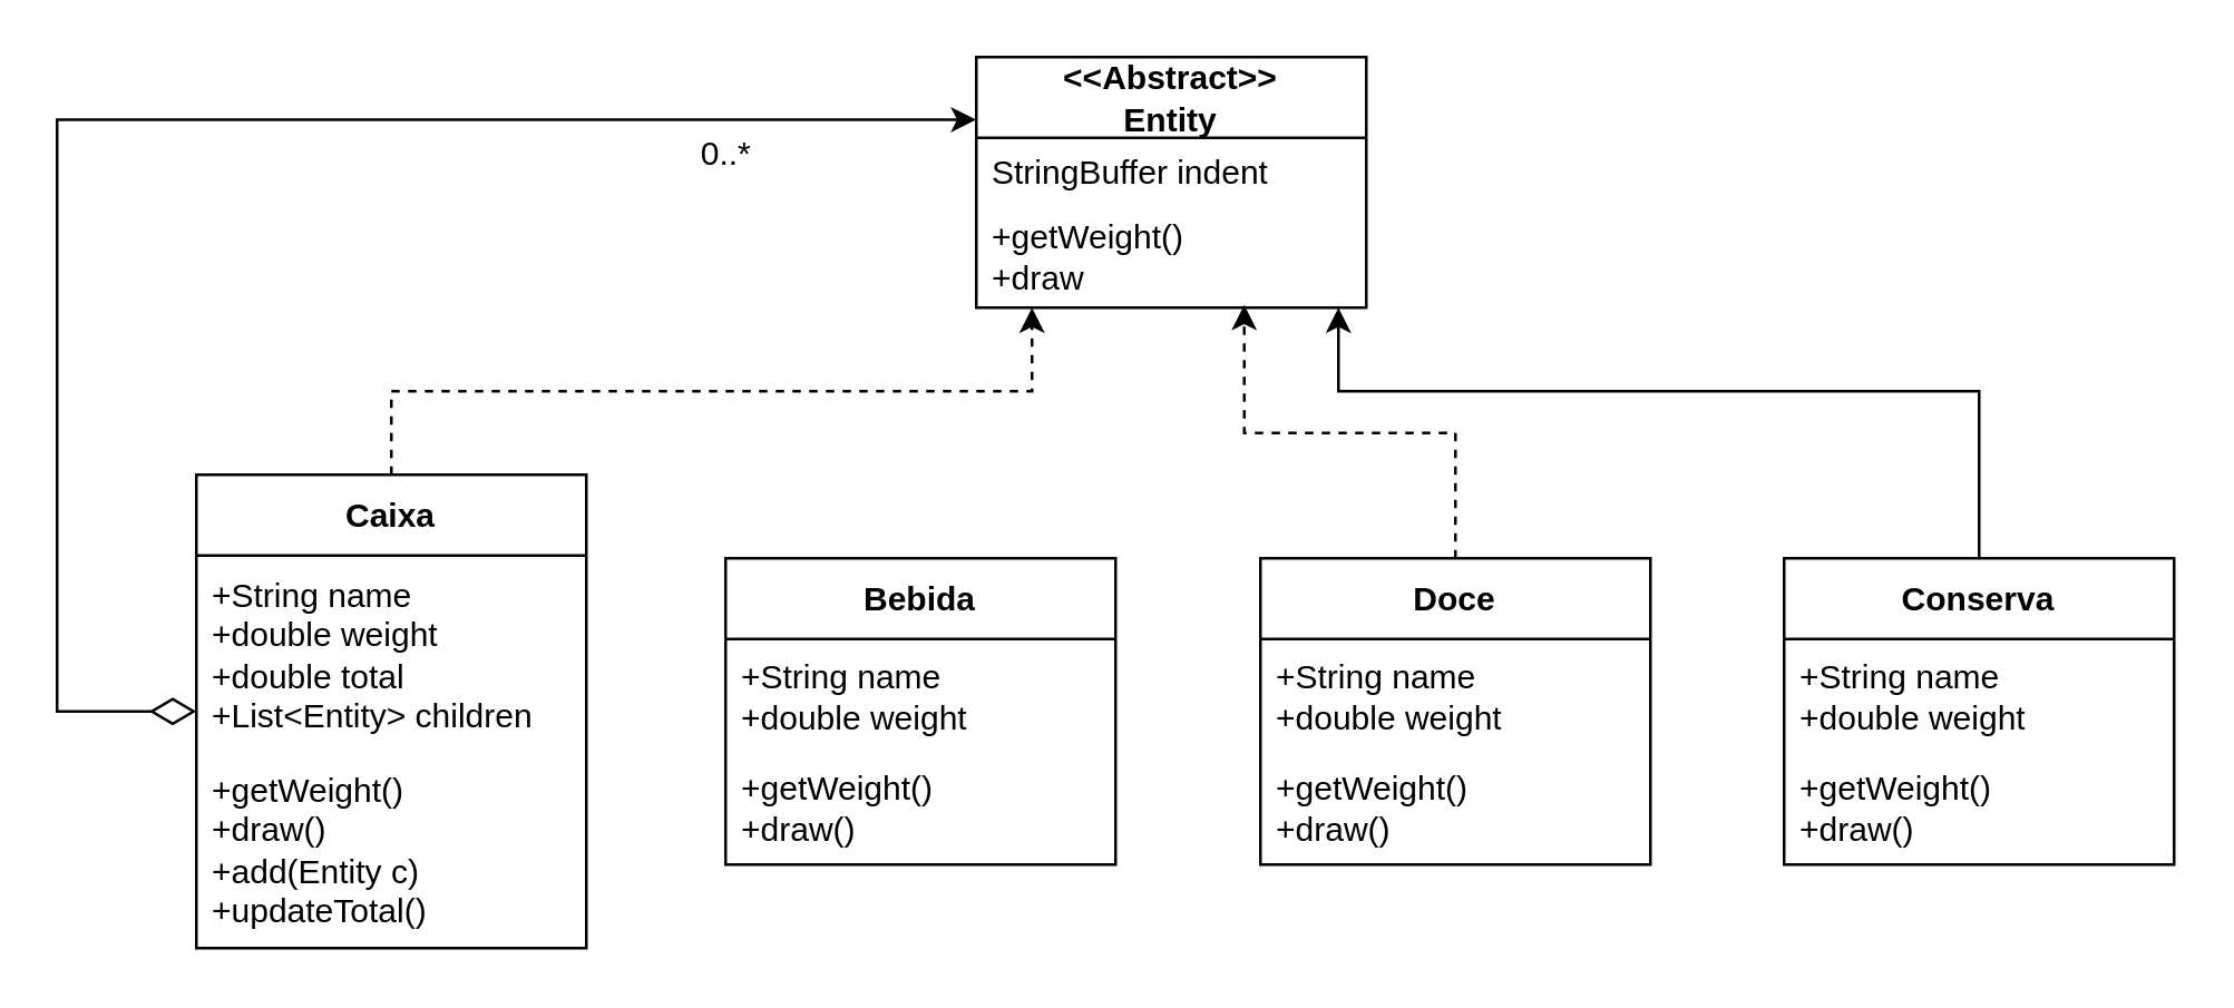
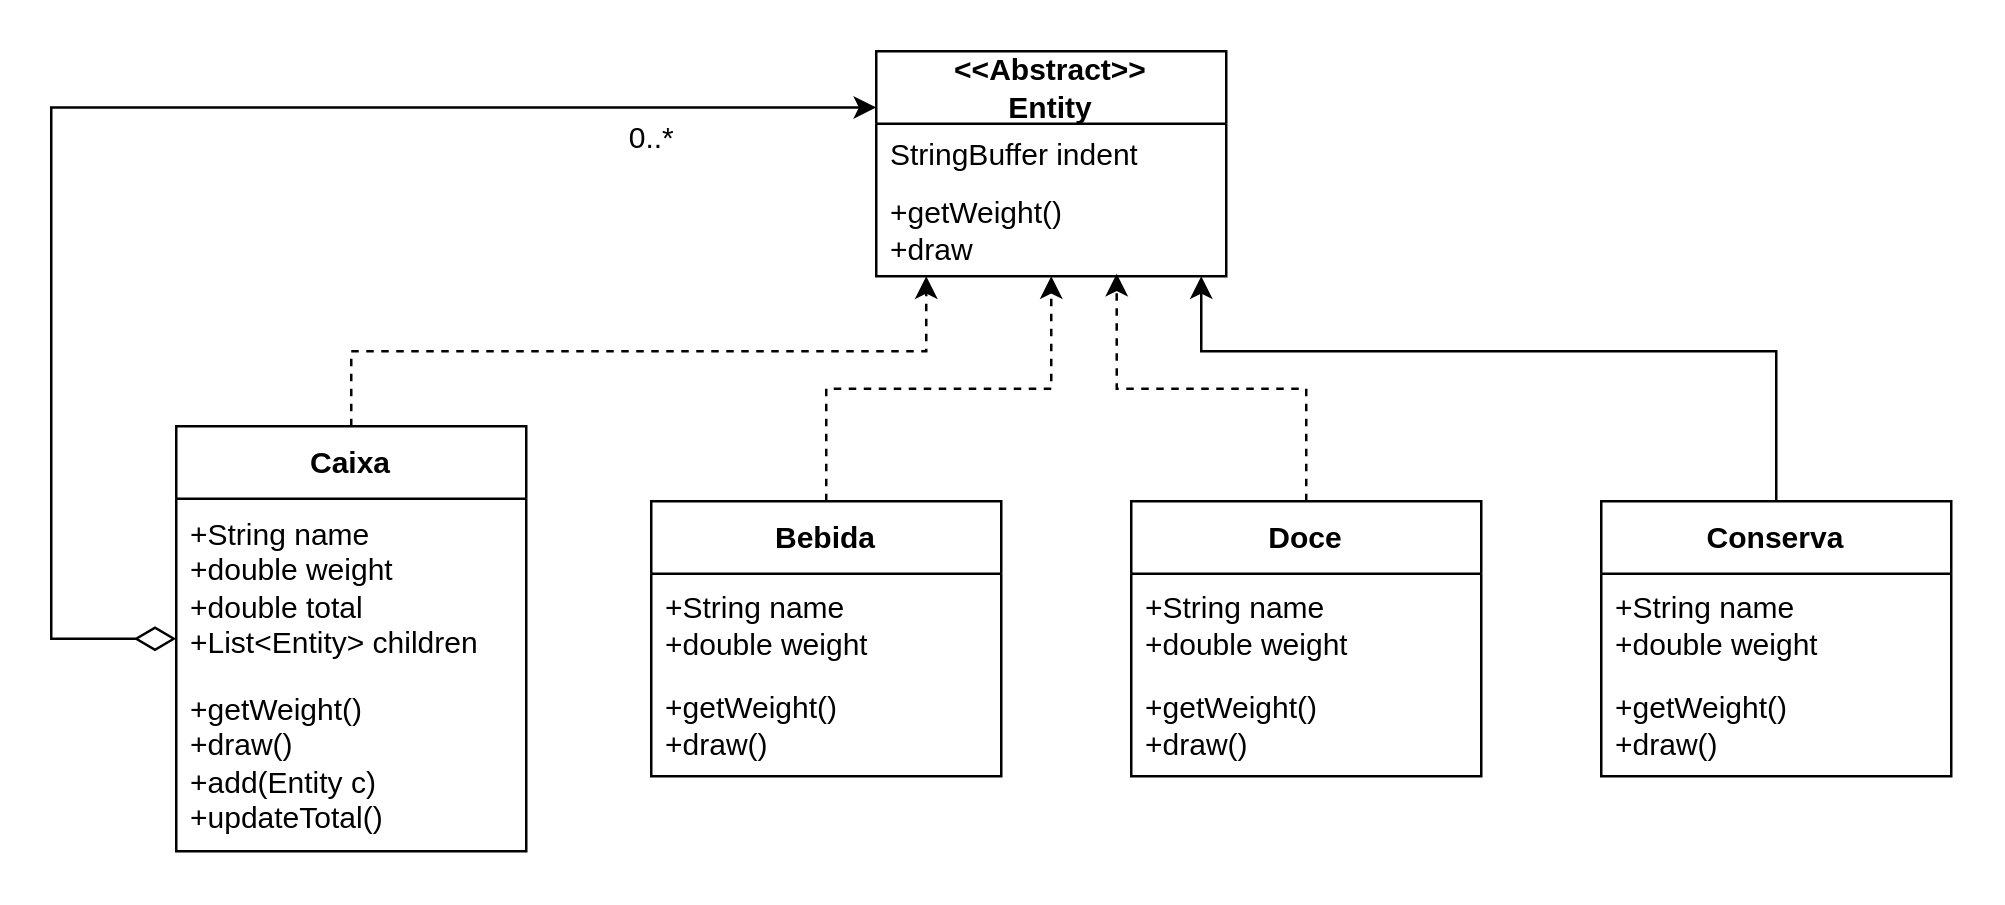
  <mxCell id="0" />
  <mxCell id="1" parent="0" />
  <mxCell id="2" value="&amp;lt;&amp;lt;Abstract&amp;gt;&amp;gt;&lt;br&gt;Entity" style="swimlane;fontStyle=1;align=center;verticalAlign=middle;childLayout=stackLayout;horizontal=1;startSize=29;horizontalStack=0;resizeParent=1;resizeParentMax=0;resizeLast=0;collapsible=0;marginBottom=0;html=1;whiteSpace=wrap;" vertex="1" parent="1"><mxGeometry x="350" y="20" width="140" height="90" as="geometry" /></mxCell>
  <mxCell id="3" value="StringBuffer indent" style="text;html=1;strokeColor=none;fillColor=none;align=left;verticalAlign=middle;spacingLeft=4;spacingRight=4;overflow=hidden;rotatable=0;points=[[0,0.5],[1,0.5]];portConstraint=eastwest;whiteSpace=wrap;" vertex="1" parent="2"><mxGeometry y="29" width="140" height="25" as="geometry" /></mxCell>
  <mxCell id="4" value="+getWeight()&lt;br&gt;+draw" style="text;html=1;strokeColor=none;fillColor=none;align=left;verticalAlign=middle;spacingLeft=4;spacingRight=4;overflow=hidden;rotatable=0;points=[[0,0.5],[1,0.5]];portConstraint=eastwest;whiteSpace=wrap;" vertex="1" parent="2"><mxGeometry y="54" width="140" height="36" as="geometry" /></mxCell>
  <mxCell id="5" style="edgeStyle=orthogonalEdgeStyle;rounded=0;orthogonalLoop=1;jettySize=auto;html=1;dashed=1;" edge="1" parent="1" source="7" target="2"><mxGeometry relative="1" as="geometry"><Array as="points"><mxPoint x="140" y="140" /><mxPoint x="370" y="140" /></Array></mxGeometry></mxCell>
  <mxCell id="6" style="edgeStyle=orthogonalEdgeStyle;rounded=0;orthogonalLoop=1;jettySize=auto;html=1;entryX=0;entryY=0.25;entryDx=0;entryDy=0;startArrow=diamondThin;startFill=0;startSize=14;" edge="1" parent="1" source="7" target="2"><mxGeometry relative="1" as="geometry"><Array as="points"><mxPoint x="20" y="255" /><mxPoint x="20" y="43" /></Array></mxGeometry></mxCell>
  <mxCell id="7" value="Caixa" style="swimlane;fontStyle=1;align=center;verticalAlign=middle;childLayout=stackLayout;horizontal=1;startSize=29;horizontalStack=0;resizeParent=1;resizeParentMax=0;resizeLast=0;collapsible=0;marginBottom=0;html=1;whiteSpace=wrap;" vertex="1" parent="1"><mxGeometry x="70" y="170" width="140" height="170" as="geometry" /></mxCell>
  <mxCell id="8" value="+String name&lt;br&gt;+double weight&lt;br&gt;+double total&lt;br&gt;+List&amp;lt;Entity&amp;gt; children" style="text;html=1;strokeColor=none;fillColor=none;align=left;verticalAlign=middle;spacingLeft=4;spacingRight=4;overflow=hidden;rotatable=0;points=[[0,0.5],[1,0.5]];portConstraint=eastwest;whiteSpace=wrap;" vertex="1" parent="7"><mxGeometry y="29" width="140" height="71" as="geometry" /></mxCell>
  <mxCell id="9" value="+getWeight()&lt;br&gt;+draw()&lt;br&gt;+add(Entity c)&lt;br&gt;+updateTotal()" style="text;html=1;strokeColor=none;fillColor=none;align=left;verticalAlign=middle;spacingLeft=4;spacingRight=4;overflow=hidden;rotatable=0;points=[[0,0.5],[1,0.5]];portConstraint=eastwest;whiteSpace=wrap;" vertex="1" parent="7"><mxGeometry y="100" width="140" height="70" as="geometry" /></mxCell>
  <mxCell id="10" value="0..*" style="text;html=1;align=center;verticalAlign=middle;resizable=0;points=[];autosize=1;strokeColor=none;fillColor=none;" vertex="1" parent="1"><mxGeometry x="240" y="40" width="40" height="30" as="geometry" /></mxCell>
+ <mxCell id="11" style="edgeStyle=orthogonalEdgeStyle;rounded=0;orthogonalLoop=1;jettySize=auto;html=1;dashed=1;" edge="1" parent="1" source="12" target="2"><mxGeometry relative="1" as="geometry" /></mxCell>
  <mxCell id="12" value="Bebida" style="swimlane;fontStyle=1;align=center;verticalAlign=middle;childLayout=stackLayout;horizontal=1;startSize=29;horizontalStack=0;resizeParent=1;resizeParentMax=0;resizeLast=0;collapsible=0;marginBottom=0;html=1;whiteSpace=wrap;" vertex="1" parent="1"><mxGeometry x="260" y="200" width="140" height="110" as="geometry" /></mxCell>
  <mxCell id="13" value="+String name&lt;br&gt;+double weight&lt;br&gt;" style="text;html=1;strokeColor=none;fillColor=none;align=left;verticalAlign=middle;spacingLeft=4;spacingRight=4;overflow=hidden;rotatable=0;points=[[0,0.5],[1,0.5]];portConstraint=eastwest;whiteSpace=wrap;" vertex="1" parent="12"><mxGeometry y="29" width="140" height="41" as="geometry" /></mxCell>
  <mxCell id="14" value="+getWeight()&lt;br&gt;+draw()" style="text;html=1;strokeColor=none;fillColor=none;align=left;verticalAlign=middle;spacingLeft=4;spacingRight=4;overflow=hidden;rotatable=0;points=[[0,0.5],[1,0.5]];portConstraint=eastwest;whiteSpace=wrap;" vertex="1" parent="12"><mxGeometry y="70" width="140" height="40" as="geometry" /></mxCell>
  <mxCell id="15" style="edgeStyle=orthogonalEdgeStyle;rounded=0;orthogonalLoop=1;jettySize=auto;html=1;entryX=0.687;entryY=0.972;entryDx=0;entryDy=0;entryPerimeter=0;dashed=1;" edge="1" parent="1" source="16" target="4"><mxGeometry relative="1" as="geometry" /></mxCell>
  <mxCell id="16" value="Doce" style="swimlane;fontStyle=1;align=center;verticalAlign=middle;childLayout=stackLayout;horizontal=1;startSize=29;horizontalStack=0;resizeParent=1;resizeParentMax=0;resizeLast=0;collapsible=0;marginBottom=0;html=1;whiteSpace=wrap;" vertex="1" parent="1"><mxGeometry x="452" y="200" width="140" height="110" as="geometry" /></mxCell>
  <mxCell id="17" value="+String name&lt;br&gt;+double weight&lt;br&gt;" style="text;html=1;strokeColor=none;fillColor=none;align=left;verticalAlign=middle;spacingLeft=4;spacingRight=4;overflow=hidden;rotatable=0;points=[[0,0.5],[1,0.5]];portConstraint=eastwest;whiteSpace=wrap;" vertex="1" parent="16"><mxGeometry y="29" width="140" height="41" as="geometry" /></mxCell>
  <mxCell id="18" value="+getWeight()&lt;br&gt;+draw()" style="text;html=1;strokeColor=none;fillColor=none;align=left;verticalAlign=middle;spacingLeft=4;spacingRight=4;overflow=hidden;rotatable=0;points=[[0,0.5],[1,0.5]];portConstraint=eastwest;whiteSpace=wrap;" vertex="1" parent="16"><mxGeometry y="70" width="140" height="40" as="geometry" /></mxCell>
  <mxCell id="19" style="edgeStyle=orthogonalEdgeStyle;rounded=0;orthogonalLoop=1;jettySize=auto;html=1;dashed=0;" edge="1" parent="1" source="20" target="2"><mxGeometry relative="1" as="geometry"><Array as="points"><mxPoint x="710" y="140" /><mxPoint x="480" y="140" /></Array></mxGeometry></mxCell>
  <mxCell id="20" value="Conserva" style="swimlane;fontStyle=1;align=center;verticalAlign=middle;childLayout=stackLayout;horizontal=1;startSize=29;horizontalStack=0;resizeParent=1;resizeParentMax=0;resizeLast=0;collapsible=0;marginBottom=0;html=1;whiteSpace=wrap;" vertex="1" parent="1"><mxGeometry x="640" y="200" width="140" height="110" as="geometry" /></mxCell>
  <mxCell id="21" value="+String name&lt;br&gt;+double weight&lt;br&gt;" style="text;html=1;strokeColor=none;fillColor=none;align=left;verticalAlign=middle;spacingLeft=4;spacingRight=4;overflow=hidden;rotatable=0;points=[[0,0.5],[1,0.5]];portConstraint=eastwest;whiteSpace=wrap;" vertex="1" parent="20"><mxGeometry y="29" width="140" height="41" as="geometry" /></mxCell>
  <mxCell id="22" value="+getWeight()&lt;br&gt;+draw()" style="text;html=1;strokeColor=none;fillColor=none;align=left;verticalAlign=middle;spacingLeft=4;spacingRight=4;overflow=hidden;rotatable=0;points=[[0,0.5],[1,0.5]];portConstraint=eastwest;whiteSpace=wrap;" vertex="1" parent="20"><mxGeometry y="70" width="140" height="40" as="geometry" /></mxCell>
